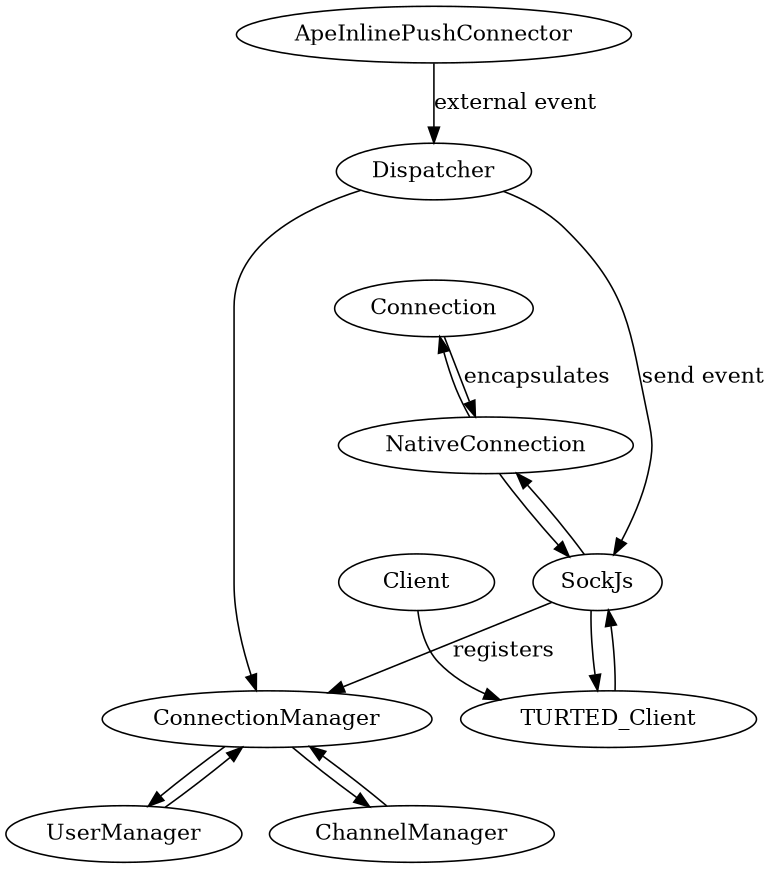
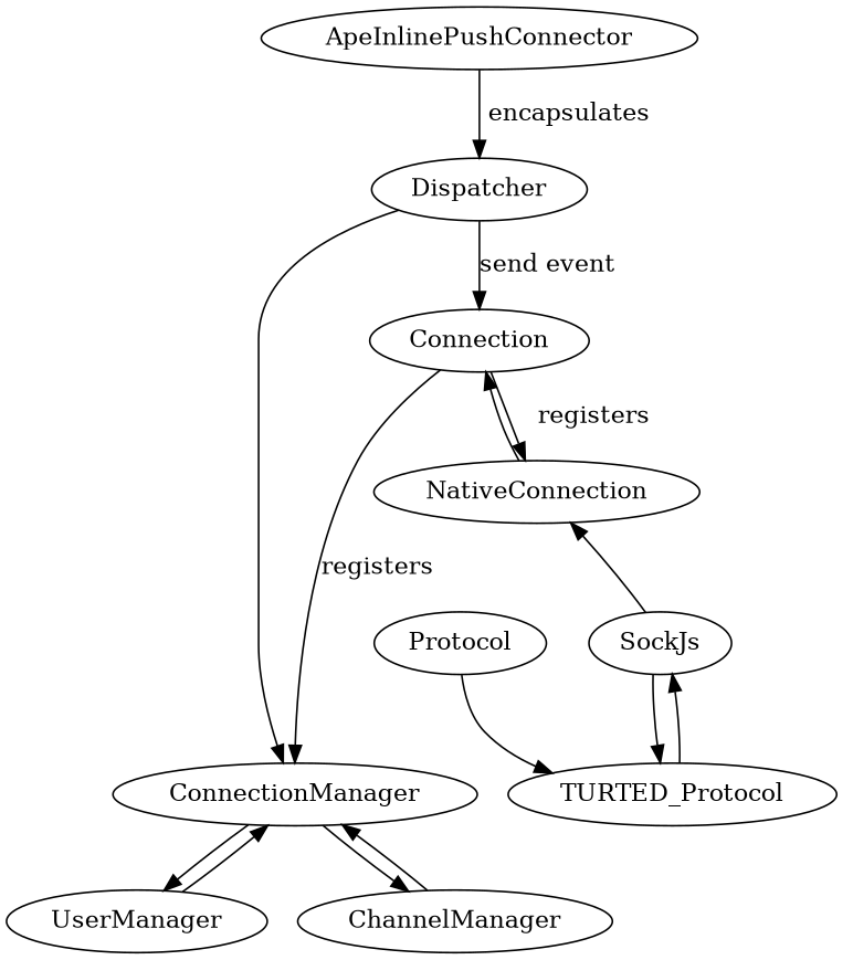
  digraph {
    Connection
    ConnectionManager
    NativeConnection
    UserManager
    ChannelManager
    SockJs
    Dispatcher
-   TURTED_Protocol [label=TURTED_Client]
-   Client
+   TURTED_Protocol
+   Client [label=Protocol]
    ApeInlinePushConnector
-   SockJs -> ConnectionManager [label=registers]
-   Connection -> NativeConnection [label=encapsulates]
+   Connection -> ConnectionManager [label=registers]
+   Connection -> NativeConnection [label=registers]
    ConnectionManager -> UserManager
    ConnectionManager -> ChannelManager
    NativeConnection -> Connection
-   NativeConnection -> SockJs
    UserManager -> ConnectionManager
    ChannelManager -> ConnectionManager
    SockJs -> NativeConnection
    SockJs -> TURTED_Protocol
-   Dispatcher -> SockJs [label="send event"]
+   Dispatcher -> Connection [label="send event"]
    Dispatcher -> ConnectionManager
    TURTED_Protocol -> SockJs
    Client -> TURTED_Protocol
-   ApeInlinePushConnector -> Dispatcher [label="external event"]
+   ApeInlinePushConnector -> Dispatcher [label=encapsulates]
  }
